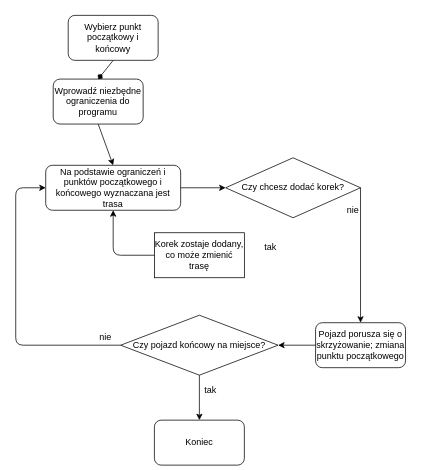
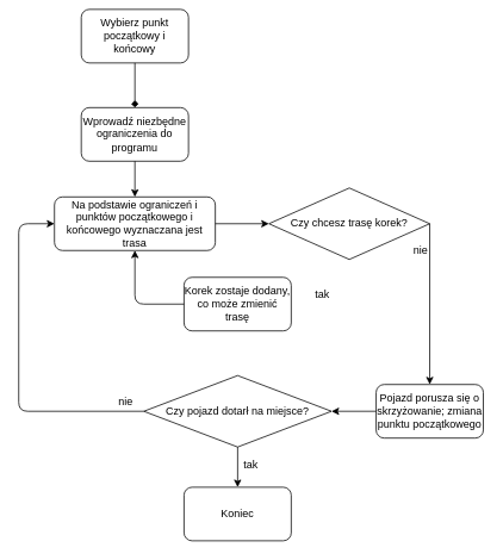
  <mxCell id="0" />
  <mxCell id="1" parent="0" />
- <mxCell id="2" value="Wybierz punkt początkowy i końcowy" style="rounded=1;whiteSpace=wrap;html=1;" parent="1" vertex="1"><mxGeometry x="90" width="120" height="60" as="geometry" y="20" /></mxCell>
+ <mxCell id="2" value="Wybierz punkt początkowy i końcowy" style="rounded=1;whiteSpace=wrap;html=1;" parent="1" vertex="1"><mxGeometry x="90" y="10" width="120" height="60" as="geometry" /></mxCell>
  <mxCell id="3" value="Na podstawie ograniczeń i punktów początkowego i końcowego wyznaczana jest trasa" style="rounded=1;whiteSpace=wrap;html=1;" parent="1" vertex="1"><mxGeometry x="60" y="220" width="180" height="60" as="geometry" /></mxCell>
- <mxCell id="4" value="Czy chcesz dodać korek?" style="rhombus;whiteSpace=wrap;html=1;" parent="1" vertex="1"><mxGeometry x="300" y="210" width="180" height="80" as="geometry" /></mxCell>
+ <mxCell id="4" value="Czy chcesz trasę korek?" style="rhombus;whiteSpace=wrap;html=1;" parent="1" vertex="1"><mxGeometry x="300" y="210" width="180" height="80" as="geometry" /></mxCell>
  <mxCell id="5" value="" style="endArrow=classic;html=1;exitX=1;exitY=0.5;exitDx=0;exitDy=0;entryX=0;entryY=0.5;entryDx=0;entryDy=0;" parent="1" source="3" target="4" edge="1"><mxGeometry width="50" height="50" relative="1" as="geometry"><mxPoint x="310" y="200" as="sourcePoint" /><mxPoint x="360" y="150" as="targetPoint" /></mxGeometry></mxCell>
- <mxCell id="6" value="Korek zostaje dodany, co może zmienić trasę" style="whiteSpace=wrap;html=1;rounded=0;" parent="1" vertex="1"><mxGeometry x="205" y="310" width="120" height="60" as="geometry" /></mxCell>
+ <mxCell id="6" value="Korek zostaje dodany, co może zmienić trasę" style="rounded=1;whiteSpace=wrap;html=1;" parent="1" vertex="1"><mxGeometry x="205" y="310" width="120" height="60" as="geometry" /></mxCell>
  <mxCell id="7" value="" style="endArrow=classic;html=1;exitX=1;exitY=0.5;exitDx=0;exitDy=0;entryX=0.5;entryY=0;entryDx=0;entryDy=0;" parent="1" source="4" target="8" edge="1"><mxGeometry width="50" height="50" relative="1" as="geometry"><mxPoint x="310" y="180" as="sourcePoint" /><mxPoint x="480" y="280" as="targetPoint" /></mxGeometry></mxCell>
  <mxCell id="8" value="Pojazd porusza się o skrzyżowanie; zmiana punktu początkowego" style="rounded=1;whiteSpace=wrap;html=1;" parent="1" vertex="1"><mxGeometry x="420" y="430" width="120" height="60" as="geometry" /></mxCell>
  <mxCell id="9" value="tak" style="text;html=1;strokeColor=none;fillColor=none;align=center;verticalAlign=middle;whiteSpace=wrap;rounded=0;" parent="1" vertex="1"><mxGeometry x="340" y="320" width="40" height="20" as="geometry" /></mxCell>
  <mxCell id="10" value="nie" style="text;html=1;strokeColor=none;fillColor=none;align=center;verticalAlign=middle;whiteSpace=wrap;rounded=0;" parent="1" vertex="1"><mxGeometry x="450" y="270" width="40" height="20" as="geometry" /></mxCell>
  <mxCell id="11" value="" style="endArrow=classic;html=1;exitX=0;exitY=0.5;exitDx=0;exitDy=0;" parent="1" source="8" target="12" edge="1"><mxGeometry width="50" height="50" relative="1" as="geometry"><mxPoint x="280" y="160" as="sourcePoint" /><mxPoint x="330" y="330" as="targetPoint" /></mxGeometry></mxCell>
- <mxCell id="12" value="Czy pojazd końcowy na miejsce?" style="rhombus;whiteSpace=wrap;html=1;" parent="1" vertex="1"><mxGeometry x="160" y="420" width="210" height="80" as="geometry" /></mxCell>
+ <mxCell id="12" value="Czy pojazd dotarł na miejsce?" style="rhombus;whiteSpace=wrap;html=1;" parent="1" vertex="1"><mxGeometry x="160" y="420" width="210" height="80" as="geometry" /></mxCell>
  <mxCell id="13" value="" style="endArrow=classic;html=1;exitX=0;exitY=0.5;exitDx=0;exitDy=0;entryX=0;entryY=0.5;entryDx=0;entryDy=0;" parent="1" source="12" target="3" edge="1"><mxGeometry width="50" height="50" relative="1" as="geometry"><mxPoint x="170" y="150" as="sourcePoint" /><mxPoint x="50" y="300" as="targetPoint" /><Array as="points"><mxPoint x="20" y="460" /><mxPoint x="20" y="250" /></Array></mxGeometry></mxCell>
  <mxCell id="14" value="nie" style="text;html=1;strokeColor=none;fillColor=none;align=center;verticalAlign=middle;whiteSpace=wrap;rounded=0;" parent="1" vertex="1"><mxGeometry x="120" y="440" width="40" height="20" as="geometry" /></mxCell>
  <mxCell id="15" value="" style="endArrow=classic;html=1;exitX=0.5;exitY=1;exitDx=0;exitDy=0;" parent="1" source="12" target="16" edge="1"><mxGeometry width="50" height="50" relative="1" as="geometry"><mxPoint x="170" y="250" as="sourcePoint" /><mxPoint x="265" y="430" as="targetPoint" /></mxGeometry></mxCell>
- <mxCell id="16" value="Koniec" style="rounded=1;whiteSpace=wrap;html=1;" parent="1" vertex="1"><mxGeometry x="205" y="560" width="120" height="60" as="geometry" /></mxCell>
+ <mxCell id="16" value="Koniec" style="rounded=1;whiteSpace=wrap;html=1;" parent="1" vertex="1"><mxGeometry x="205" y="545" width="120" height="60" as="geometry" /></mxCell>
  <mxCell id="17" value="tak" style="text;html=1;strokeColor=none;fillColor=none;align=center;verticalAlign=middle;whiteSpace=wrap;rounded=0;" parent="1" vertex="1"><mxGeometry x="260" y="510" width="40" height="20" as="geometry" /></mxCell>
- <mxCell id="18" value="Wprowadź niezbędne ograniczenia do programu" style="rounded=1;whiteSpace=wrap;html=1;" vertex="1" parent="1"><mxGeometry x="70" y="105" width="120" height="60" as="geometry" /></mxCell>
+ <mxCell id="18" value="Wprowadź niezbędne ograniczenia do programu" style="rounded=1;whiteSpace=wrap;html=1;" vertex="1" parent="1"><mxGeometry x="90" y="120" width="120" height="60" as="geometry" /></mxCell>
  <mxCell id="19" value="" style="endArrow=diamond;html=1;exitX=0.5;exitY=1;exitDx=0;exitDy=0;entryX=0.5;entryY=0;entryDx=0;entryDy=0;" edge="1" parent="1" source="2" target="18"><mxGeometry width="50" height="50" relative="1" as="geometry"><mxPoint x="220" y="350" as="sourcePoint" /><mxPoint x="270" y="300" as="targetPoint" /></mxGeometry></mxCell>
  <mxCell id="20" value="" style="endArrow=classic;html=1;exitX=0.5;exitY=1;exitDx=0;exitDy=0;entryX=0.5;entryY=0;entryDx=0;entryDy=0;" edge="1" parent="1" source="18" target="3"><mxGeometry width="50" height="50" relative="1" as="geometry"><mxPoint x="220" y="350" as="sourcePoint" /><mxPoint x="270" y="300" as="targetPoint" /></mxGeometry></mxCell>
  <mxCell id="21" value="" style="endArrow=classic;html=1;exitX=0;exitY=0.5;exitDx=0;exitDy=0;entryX=0.5;entryY=1;entryDx=0;entryDy=0;" edge="1" parent="1" source="6" target="3"><mxGeometry width="50" height="50" relative="1" as="geometry"><mxPoint x="220" y="220" as="sourcePoint" /><mxPoint x="270" y="170" as="targetPoint" /><Array as="points"><mxPoint x="150" y="340" /></Array></mxGeometry></mxCell>
